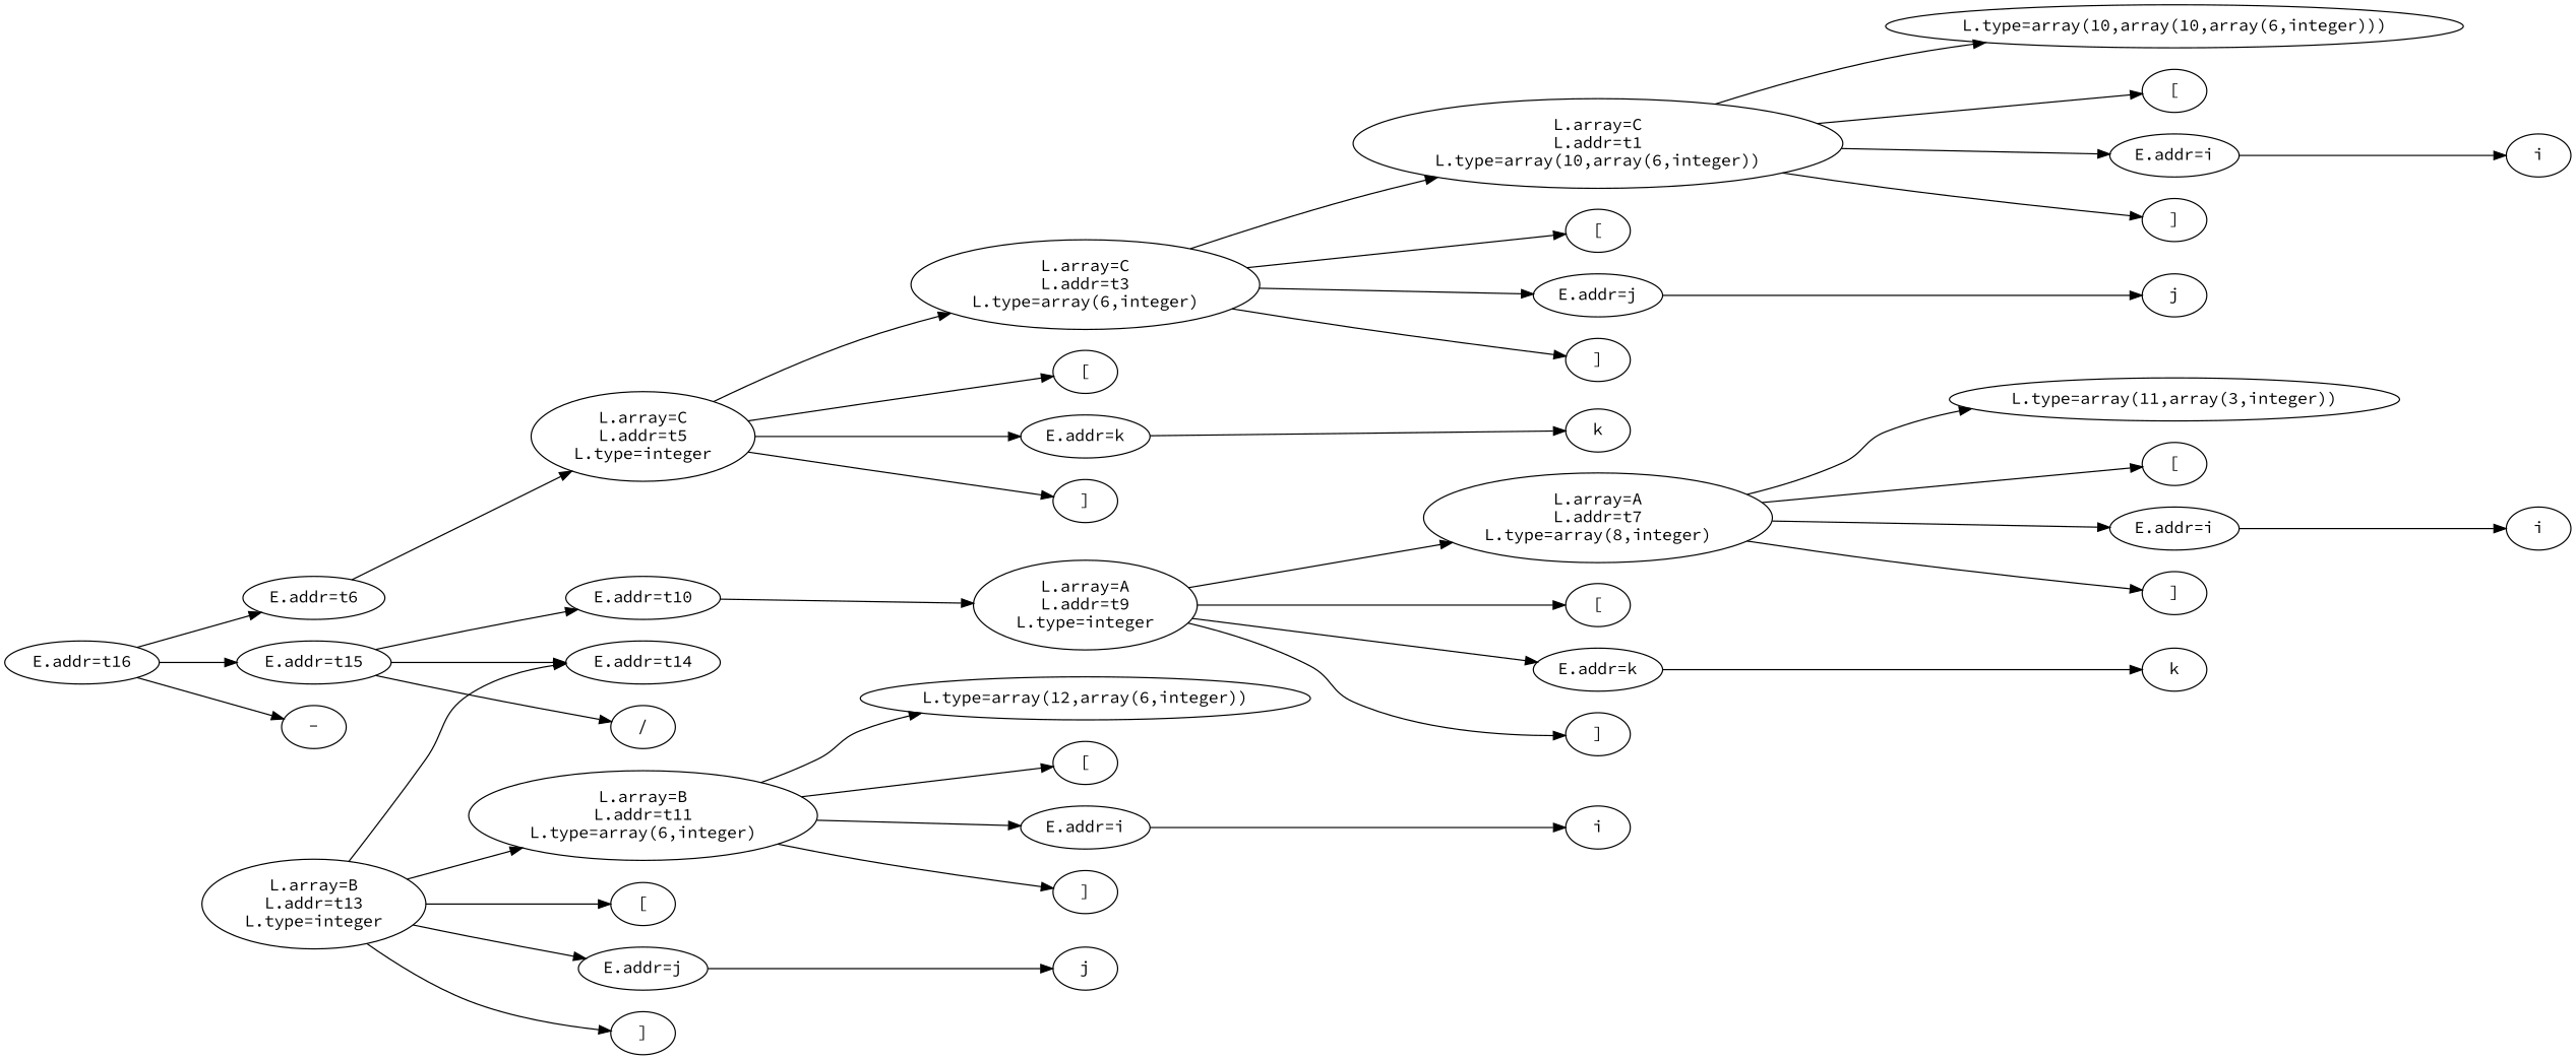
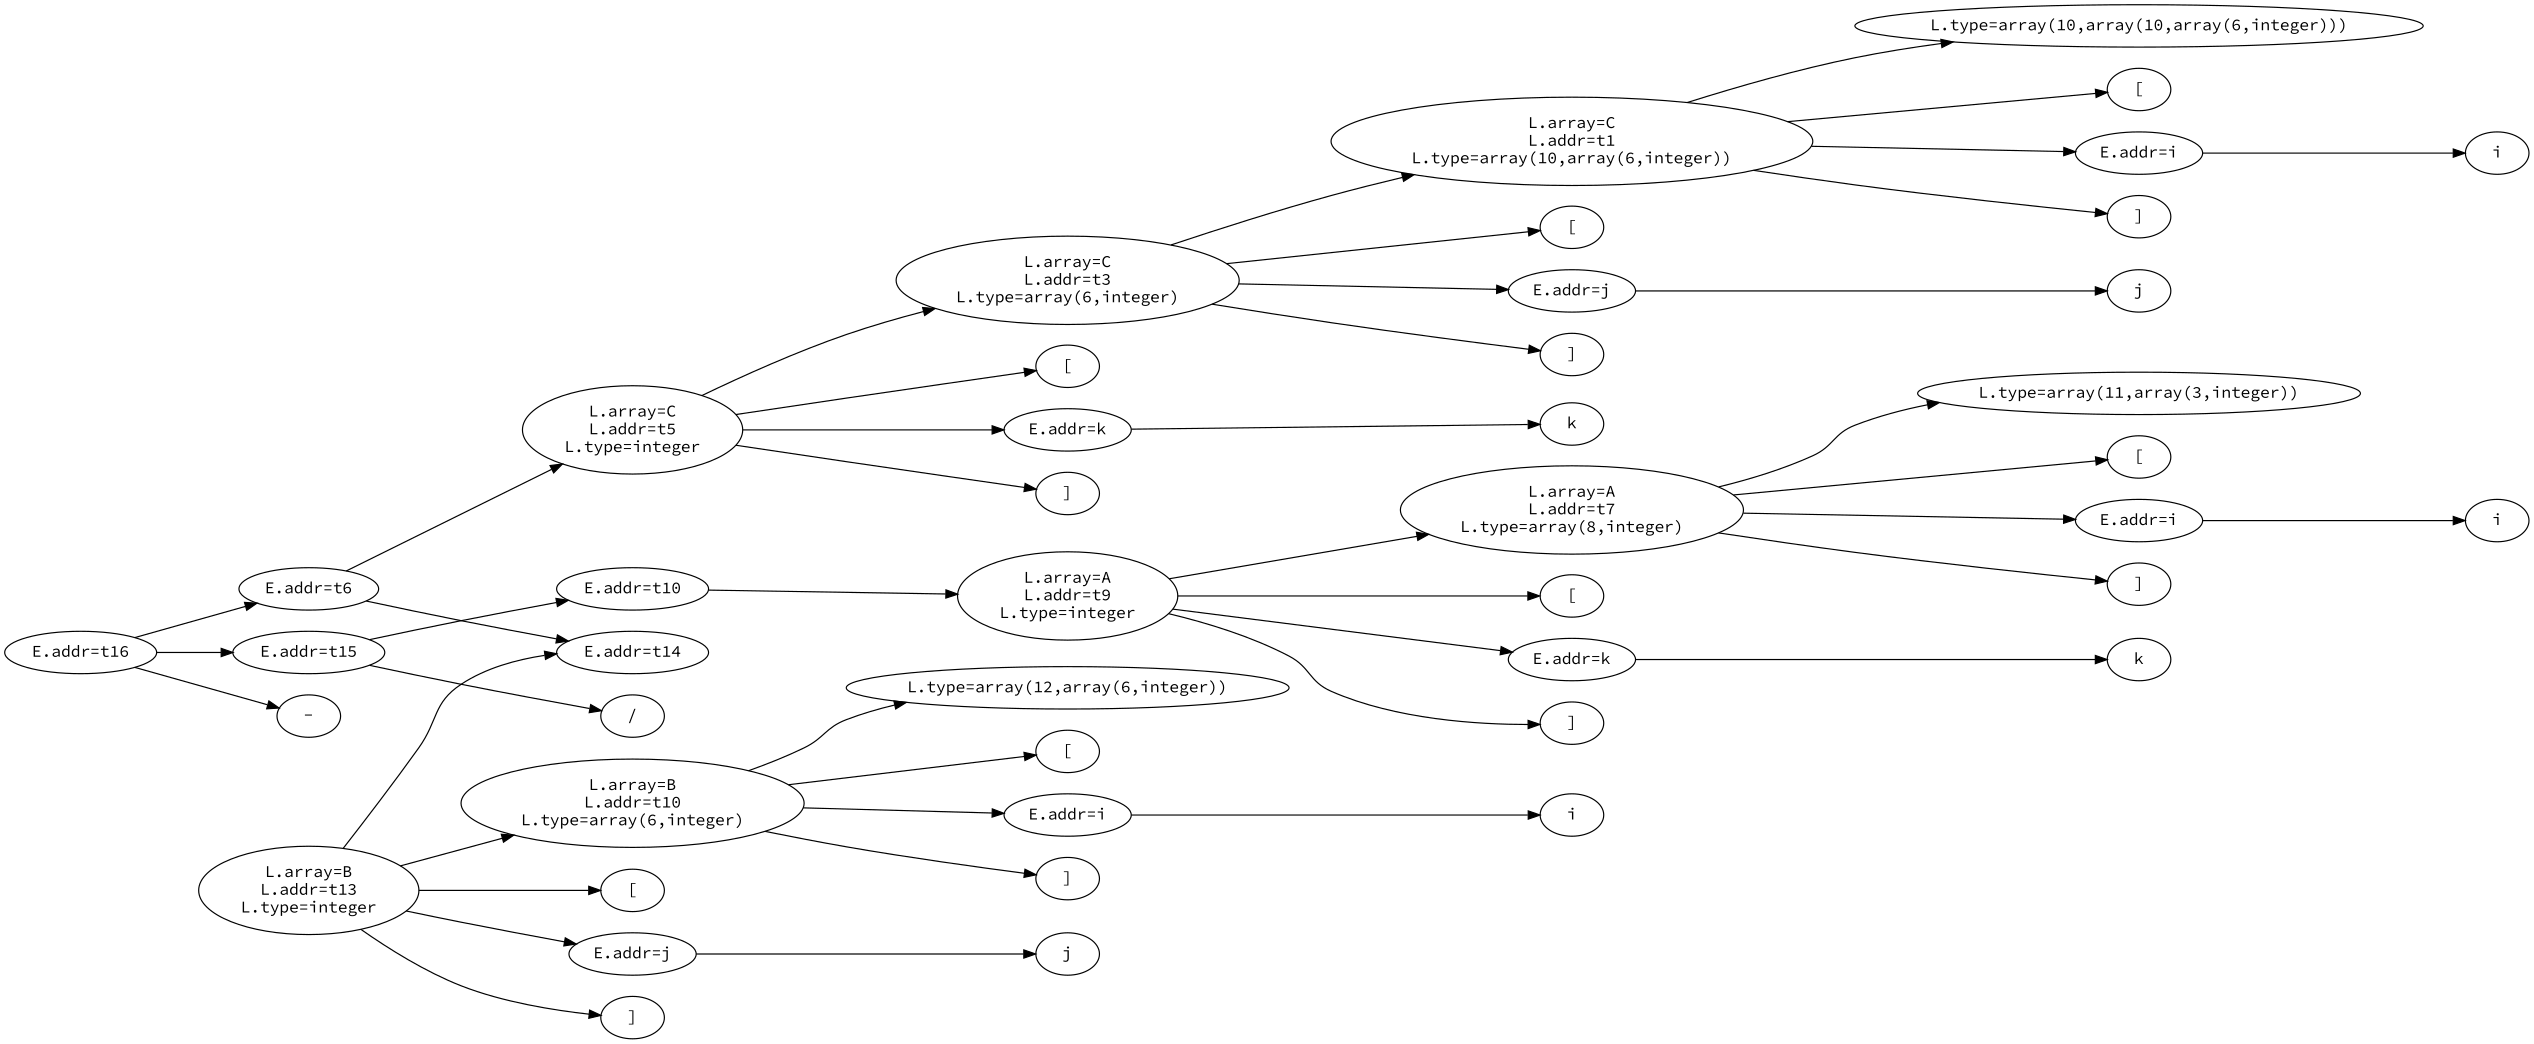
  digraph {
    fontname="Source Code Pro"
    ordering=out
    rankdir=LR
    node [fontname="Source Code Pro"]
    edge [fontname="Source Code Pro"]
    n1 [label="E.addr=t16"]
    n2 [label="E.addr=t6"]
    n3 [label="E.addr=t15"]
    n4 [label="-"]
    n5 [label="L.array=C\nL.addr=t5\nL.type=integer"]
    n6 [label="E.addr=t10"]
    n7 [label="E.addr=t14"]
    n8 [label="/"]
    n9 [label="L.array=C\nL.addr=t3\nL.type=array(6,integer)"]
    n10 [label="&#91;"]
    n11 [label="E.addr=k"]
    n12 [label="&#93;"]
    n13 [label="L.array=A\nL.addr=t9\nL.type=integer"]
    n14 [label="L.array=A\nL.addr=t7\nL.type=array(8,integer)"]
    n15 [label="&#91;"]
    n16 [label="E.addr=k"]
    n17 [label="&#93;"]
    n18 [label="L.array=B\nL.addr=t13\nL.type=integer"]
-   n19 [label="L.array=B\nL.addr=t11\nL.type=array(6,integer)"]
+   n19 [label="L.array=B\nL.addr=t10\nL.type=array(6,integer)"]
    n20 [label="&#91;"]
    n21 [label="E.addr=j"]
    n22 [label="&#93;"]
    n23 [label="L.type=array(11,array(3,integer))"]
    n24 [label="&#91;"]
    n25 [label="E.addr=i"]
    n26 [label="&#93;"]
    n27 [label=k]
    n28 [label=i]
    n29 [label="L.type=array(12,array(6,integer))"]
    n30 [label="&#91;"]
    n31 [label="E.addr=i"]
    n32 [label="&#93;"]
    n33 [label=j]
    n34 [label=i]
    n35 [label="L.array=C\nL.addr=t1\nL.type=array(10,array(6,integer))"]
    n36 [label="&#91;"]
    n37 [label="E.addr=j"]
    n38 [label="&#93;"]
    n39 [label=k]
    n40 [label="L.type=array(10,array(10,array(6,integer)))"]
    n41 [label="&#91;"]
    n42 [label="E.addr=i"]
    n43 [label="&#93;"]
    n44 [label=j]
    n45 [label=i]
    n1 -> n2
    n1 -> n3
    n1 -> n4
    n2 -> n5
    n3 -> n6
-   n3 -> n7
+   n2 -> n7
    n3 -> n8
    n5 -> n9
    n5 -> n10
    n5 -> n11
    n5 -> n12
    n6 -> n13
    n9 -> n35
    n9 -> n36
    n9 -> n37
    n9 -> n38
    n11 -> n39
    n13 -> n14
    n13 -> n15
    n13 -> n16
    n13 -> n17
    n14 -> n23
    n14 -> n24
    n14 -> n25
    n14 -> n26
    n16 -> n27
    n18 -> n7
    n18 -> n19
    n18 -> n20
    n18 -> n21
    n18 -> n22
    n19 -> n29
    n19 -> n30
    n19 -> n31
    n19 -> n32
    n21 -> n33
    n25 -> n28
    n31 -> n34
    n35 -> n40
    n35 -> n41
    n35 -> n42
    n35 -> n43
    n37 -> n44
    n42 -> n45
  }
